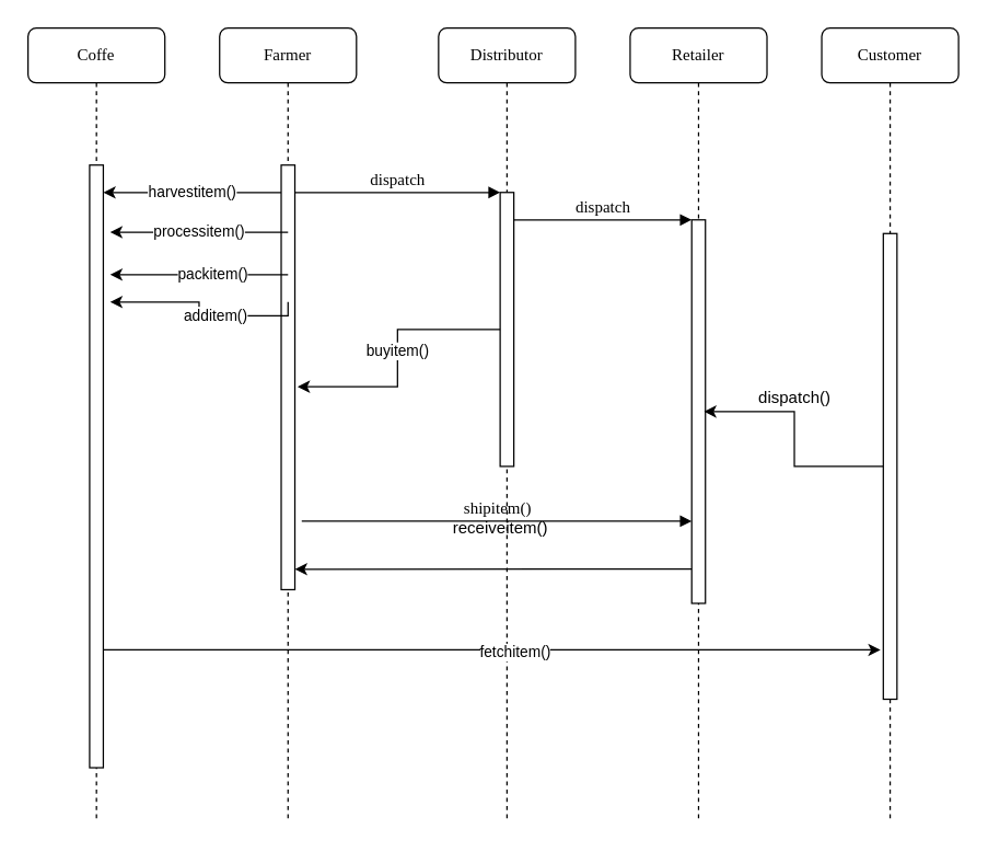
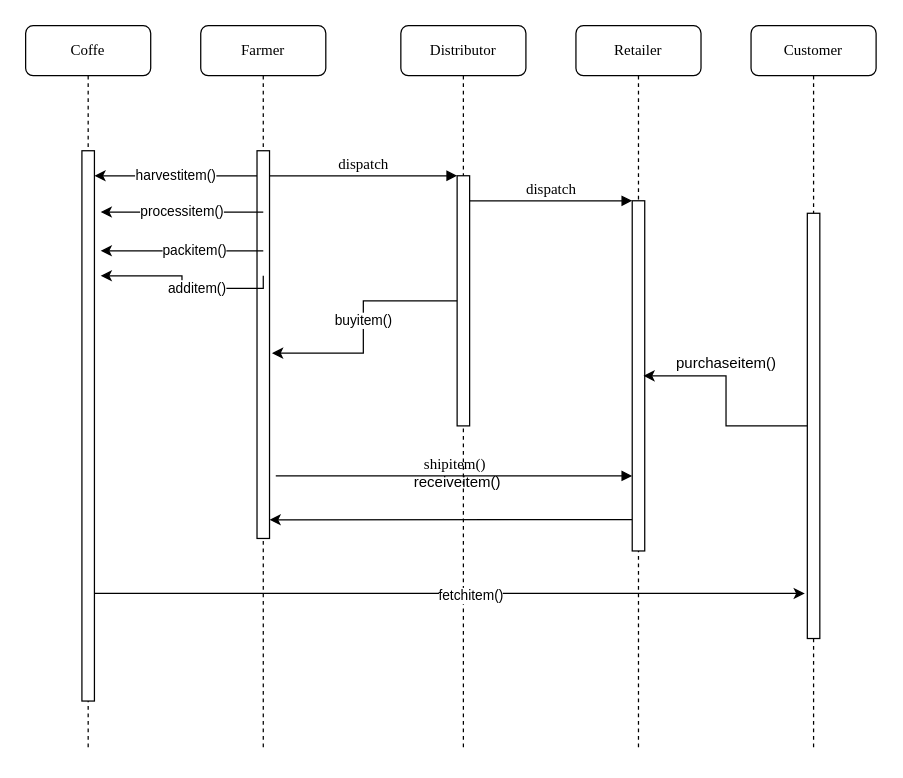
  <mxCell id="0" />
  <mxCell id="1" parent="0" />
  <mxCell id="2" value="Farmer" style="shape=umlLifeline;perimeter=lifelinePerimeter;whiteSpace=wrap;html=1;container=1;collapsible=0;recursiveResize=0;outlineConnect=0;rounded=1;shadow=0;comic=0;labelBackgroundColor=none;strokeWidth=1;fontFamily=Verdana;fontSize=12;align=center;" parent="1" vertex="1"><mxGeometry x="160" y="20" width="100" height="580" as="geometry" /></mxCell>
  <mxCell id="3" value="" style="html=1;points=[];perimeter=orthogonalPerimeter;rounded=0;shadow=0;comic=0;labelBackgroundColor=none;strokeWidth=1;fontFamily=Verdana;fontSize=12;align=center;" parent="2" vertex="1"><mxGeometry x="45" y="100" width="10" height="310" as="geometry" /></mxCell>
  <mxCell id="4" value="Distributor" style="shape=umlLifeline;perimeter=lifelinePerimeter;whiteSpace=wrap;html=1;container=1;collapsible=0;recursiveResize=0;outlineConnect=0;rounded=1;shadow=0;comic=0;labelBackgroundColor=none;strokeWidth=1;fontFamily=Verdana;fontSize=12;align=center;" parent="1" vertex="1"><mxGeometry x="320" y="20" width="100" height="580" as="geometry" /></mxCell>
  <mxCell id="5" value="" style="html=1;points=[];perimeter=orthogonalPerimeter;rounded=0;shadow=0;comic=0;labelBackgroundColor=none;strokeWidth=1;fontFamily=Verdana;fontSize=12;align=center;" parent="4" vertex="1"><mxGeometry x="45" y="120" width="10" height="200" as="geometry" /></mxCell>
  <mxCell id="6" value="Retailer" style="shape=umlLifeline;perimeter=lifelinePerimeter;whiteSpace=wrap;html=1;container=1;collapsible=0;recursiveResize=0;outlineConnect=0;rounded=1;shadow=0;comic=0;labelBackgroundColor=none;strokeWidth=1;fontFamily=Verdana;fontSize=12;align=center;" parent="1" vertex="1"><mxGeometry x="460" y="20" width="100" height="580" as="geometry" /></mxCell>
  <mxCell id="7" value="Customer" style="shape=umlLifeline;perimeter=lifelinePerimeter;whiteSpace=wrap;html=1;container=1;collapsible=0;recursiveResize=0;outlineConnect=0;rounded=1;shadow=0;comic=0;labelBackgroundColor=none;strokeWidth=1;fontFamily=Verdana;fontSize=12;align=center;" parent="1" vertex="1"><mxGeometry x="600" y="20" width="100" height="580" as="geometry" /></mxCell>
  <mxCell id="8" value="Coffe" style="shape=umlLifeline;perimeter=lifelinePerimeter;whiteSpace=wrap;html=1;container=1;collapsible=0;recursiveResize=0;outlineConnect=0;rounded=1;shadow=0;comic=0;labelBackgroundColor=none;strokeWidth=1;fontFamily=Verdana;fontSize=12;align=center;" parent="1" vertex="1"><mxGeometry x="20" y="20" width="100" height="580" as="geometry" /></mxCell>
  <mxCell id="9" value="" style="html=1;points=[];perimeter=orthogonalPerimeter;rounded=0;shadow=0;comic=0;labelBackgroundColor=none;strokeWidth=1;fontFamily=Verdana;fontSize=12;align=center;" parent="8" vertex="1"><mxGeometry x="45" y="100" width="10" height="440" as="geometry" /></mxCell>
  <mxCell id="10" style="edgeStyle=orthogonalEdgeStyle;rounded=0;orthogonalLoop=1;jettySize=auto;html=1;entryX=1;entryY=0.952;entryDx=0;entryDy=0;entryPerimeter=0;" edge="1" parent="1" source="11" target="3"><mxGeometry relative="1" as="geometry"><Array as="points"><mxPoint x="440" y="415" /><mxPoint x="440" y="415" /></Array></mxGeometry></mxCell>
  <mxCell id="11" value="" style="html=1;points=[];perimeter=orthogonalPerimeter;rounded=0;shadow=0;comic=0;labelBackgroundColor=none;strokeWidth=1;fontFamily=Verdana;fontSize=12;align=center;" parent="1" vertex="1"><mxGeometry x="505" y="160" width="10" height="280" as="geometry" /></mxCell>
  <mxCell id="12" value="dispatch" style="html=1;verticalAlign=bottom;endArrow=block;labelBackgroundColor=none;fontFamily=Verdana;fontSize=12;edgeStyle=elbowEdgeStyle;elbow=vertical;" parent="1" source="5" target="11" edge="1"><mxGeometry relative="1" as="geometry"><mxPoint x="430" y="160" as="sourcePoint" /><Array as="points"><mxPoint x="380" y="160" /></Array></mxGeometry></mxCell>
  <mxCell id="13" style="edgeStyle=orthogonalEdgeStyle;rounded=0;orthogonalLoop=1;jettySize=auto;html=1;" edge="1" parent="1" source="15" target="7"><mxGeometry relative="1" as="geometry"><Array as="points"><mxPoint x="650" y="430" /><mxPoint x="650" y="430" /></Array></mxGeometry></mxCell>
  <mxCell id="14" style="edgeStyle=orthogonalEdgeStyle;rounded=0;orthogonalLoop=1;jettySize=auto;html=1;entryX=0.9;entryY=0.5;entryDx=0;entryDy=0;entryPerimeter=0;" edge="1" parent="1" source="15" target="11"><mxGeometry relative="1" as="geometry" /></mxCell>
  <mxCell id="15" value="" style="html=1;points=[];perimeter=orthogonalPerimeter;rounded=0;shadow=0;comic=0;labelBackgroundColor=none;strokeWidth=1;fontFamily=Verdana;fontSize=12;align=center;" parent="1" vertex="1"><mxGeometry x="645" y="170" width="10" height="340" as="geometry" /></mxCell>
  <mxCell id="16" value="shipitem()" style="html=1;verticalAlign=bottom;endArrow=block;entryX=0;entryY=0;labelBackgroundColor=none;fontFamily=Verdana;fontSize=12;" parent="1" edge="1"><mxGeometry relative="1" as="geometry"><mxPoint x="220" y="380" as="sourcePoint" /><mxPoint x="505" y="380" as="targetPoint" /></mxGeometry></mxCell>
  <mxCell id="17" value="dispatch" style="html=1;verticalAlign=bottom;endArrow=block;entryX=0;entryY=0;labelBackgroundColor=none;fontFamily=Verdana;fontSize=12;edgeStyle=elbowEdgeStyle;elbow=vertical;" parent="1" source="3" target="5" edge="1"><mxGeometry relative="1" as="geometry"><mxPoint x="290" y="140" as="sourcePoint" /></mxGeometry></mxCell>
  <mxCell id="18" value="harvestitem()" style="edgeStyle=orthogonalEdgeStyle;rounded=0;orthogonalLoop=1;jettySize=auto;html=1;" edge="1" parent="1" source="3"><mxGeometry relative="1" as="geometry"><mxPoint x="75" y="140" as="targetPoint" /><Array as="points"><mxPoint x="75" y="140" /></Array></mxGeometry></mxCell>
  <mxCell id="19" value="processitem()" style="edgeStyle=orthogonalEdgeStyle;rounded=0;orthogonalLoop=1;jettySize=auto;html=1;" edge="1" parent="1"><mxGeometry relative="1" as="geometry"><mxPoint x="210" y="169" as="sourcePoint" /><mxPoint x="80" y="169" as="targetPoint" /><Array as="points"><mxPoint x="80" y="169" /></Array></mxGeometry></mxCell>
  <mxCell id="20" value="packitem()" style="edgeStyle=orthogonalEdgeStyle;rounded=0;orthogonalLoop=1;jettySize=auto;html=1;" edge="1" parent="1"><mxGeometry x="-0.154" relative="1" as="geometry"><mxPoint x="210" y="200" as="sourcePoint" /><mxPoint x="80" y="200" as="targetPoint" /><Array as="points"><mxPoint x="80" y="200" /></Array><mxPoint as="offset" /></mxGeometry></mxCell>
  <mxCell id="21" value="additem()" style="edgeStyle=orthogonalEdgeStyle;rounded=0;orthogonalLoop=1;jettySize=auto;html=1;" edge="1" parent="1"><mxGeometry x="-0.154" relative="1" as="geometry"><mxPoint x="210" y="220" as="sourcePoint" /><mxPoint x="80" y="220" as="targetPoint" /><Array as="points"><mxPoint x="210" y="230" /><mxPoint x="145" y="230" /><mxPoint x="145" y="220" /></Array><mxPoint as="offset" /></mxGeometry></mxCell>
  <mxCell id="22" style="edgeStyle=orthogonalEdgeStyle;rounded=0;orthogonalLoop=1;jettySize=auto;html=1;entryX=1.2;entryY=0.522;entryDx=0;entryDy=0;entryPerimeter=0;" edge="1" parent="1" source="5" target="3"><mxGeometry relative="1" as="geometry" /></mxCell>
  <mxCell id="23" value="buyitem()" style="edgeLabel;html=1;align=center;verticalAlign=middle;resizable=0;points=[];" vertex="1" connectable="0" parent="22"><mxGeometry x="-0.055" relative="1" as="geometry"><mxPoint x="-1" as="offset" /></mxGeometry></mxCell>
  <mxCell id="24" value="receiveitem()&lt;br&gt;" style="text;html=1;align=center;verticalAlign=middle;resizable=0;points=[];autosize=1;strokeColor=none;" vertex="1" parent="1"><mxGeometry x="325" y="375" width="80" height="20" as="geometry" /></mxCell>
- <mxCell id="25" value="dispatch()" style="text;html=1;align=center;verticalAlign=middle;resizable=0;points=[];autosize=1;strokeColor=none;" vertex="1" parent="1"><mxGeometry x="530" y="280" width="100" height="20" as="geometry" /></mxCell>
+ <mxCell id="25" value="purchaseitem()" style="text;html=1;align=center;verticalAlign=middle;resizable=0;points=[];autosize=1;strokeColor=none;" vertex="1" parent="1"><mxGeometry x="530" y="280" width="100" height="20" as="geometry" /></mxCell>
  <mxCell id="26" style="edgeStyle=orthogonalEdgeStyle;rounded=0;orthogonalLoop=1;jettySize=auto;html=1;entryX=-0.2;entryY=0.894;entryDx=0;entryDy=0;entryPerimeter=0;" edge="1" parent="1" source="9" target="15"><mxGeometry relative="1" as="geometry"><Array as="points"><mxPoint x="240" y="474" /><mxPoint x="240" y="474" /></Array></mxGeometry></mxCell>
  <mxCell id="27" value="fetchitem()" style="edgeLabel;html=1;align=center;verticalAlign=middle;resizable=0;points=[];" vertex="1" connectable="0" parent="26"><mxGeometry x="0.134" y="-2" relative="1" as="geometry"><mxPoint x="-22" as="offset" /></mxGeometry></mxCell>
